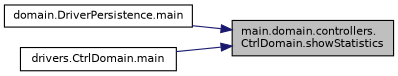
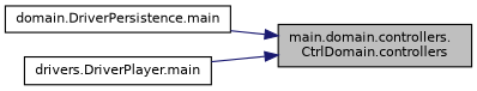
  digraph {
    rankdir=RL
    node [color=black fillcolor=white fontname=Helvetica fontsize=10 shape=record style=filled]
    edge [color=midnightblue dir=back fontname=Helvetica fontsize=10 labelfontname=Helvetica labelfontsize=10 style=solid]
-   n1 [fillcolor=grey75 fontcolor=black height=0.2 label="main.domain.controllers.\lCtrlDomain.showStatistics" width=0.4]
+   n1 [fillcolor=grey75 fontcolor=black height=0.2 label="main.domain.controllers.\lCtrlDomain.controllers" width=0.4]
    n2 [height=0.2 label="domain.DriverPersistence.main" width=0.4]
-   n3 [height=0.2 label="drivers.CtrlDomain.main" width=0.4]
+   n3 [height=0.2 label="drivers.DriverPlayer.main" width=0.4]
    n1 -> n2
    n1 -> n3
  }
